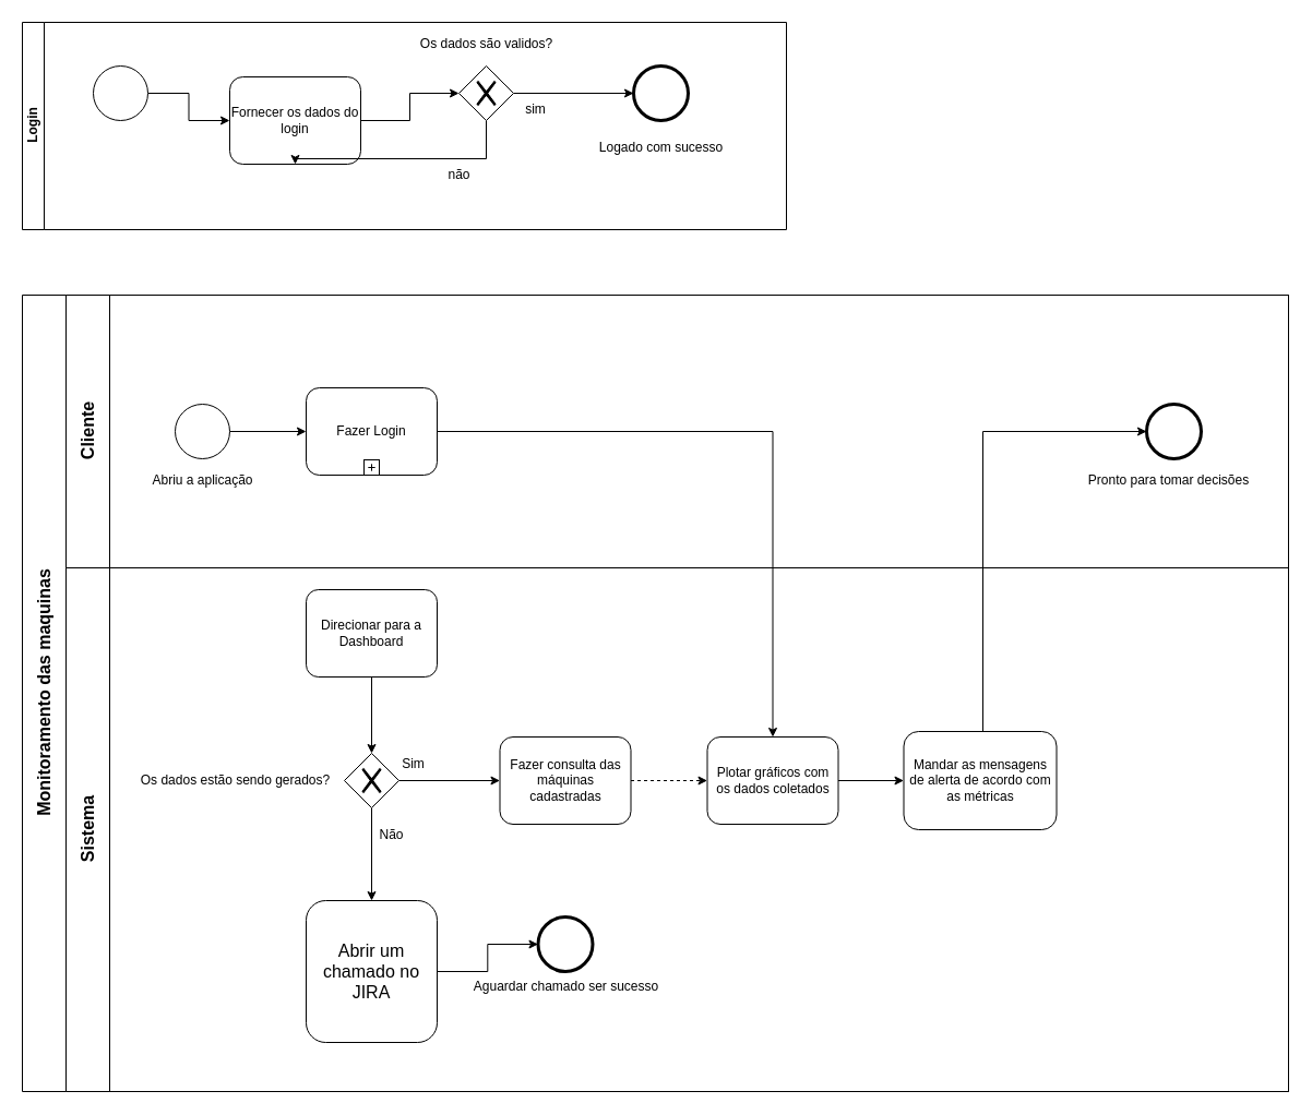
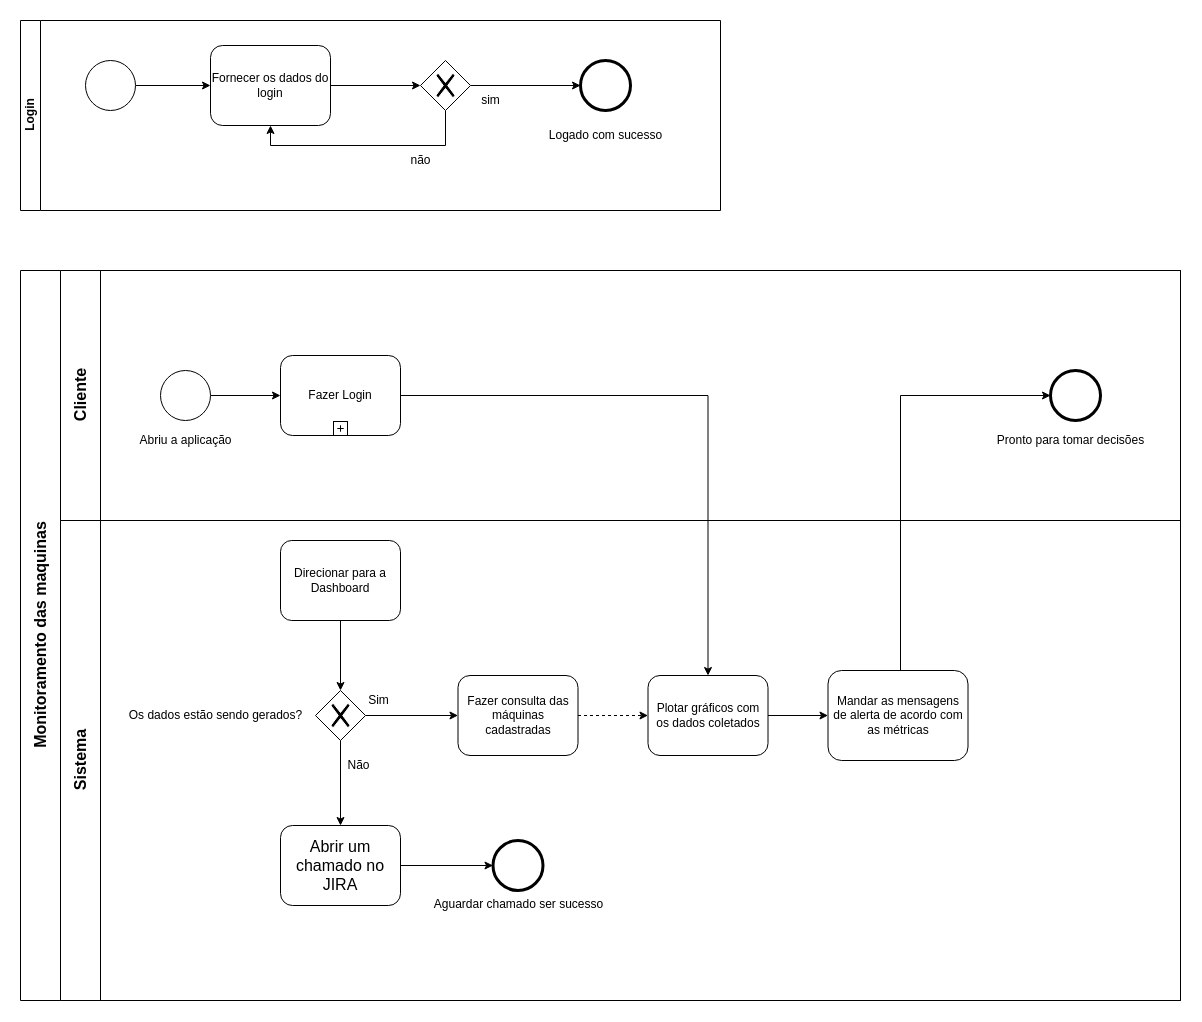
  <mxCell id="0" />
  <mxCell id="1" parent="0" />
  <mxCell id="2" value="&lt;font style=&quot;font-size: 16px&quot;&gt;Monitoramento das maquinas&lt;/font&gt;" style="swimlane;html=1;childLayout=stackLayout;resizeParent=1;resizeParentMax=0;horizontal=0;startSize=40;horizontalStack=0;" parent="1" vertex="1"><mxGeometry x="20" y="270" width="1160" height="730" as="geometry" /></mxCell>
  <mxCell id="3" value="&lt;font style=&quot;font-size: 16px&quot;&gt;Cliente&lt;/font&gt;" style="swimlane;html=1;startSize=40;horizontal=0;" parent="2" vertex="1"><mxGeometry x="40" width="1120" height="250" as="geometry" /></mxCell>
  <mxCell id="4" style="edgeStyle=orthogonalEdgeStyle;rounded=0;orthogonalLoop=1;jettySize=auto;html=1;entryX=0;entryY=0.5;entryDx=0;entryDy=0;" parent="3" source="5" target="6" edge="1"><mxGeometry relative="1" as="geometry"><mxPoint x="200" y="160" as="targetPoint" /></mxGeometry></mxCell>
  <mxCell id="5" value="" style="shape=mxgraph.bpmn.shape;html=1;verticalLabelPosition=bottom;labelBackgroundColor=#ffffff;verticalAlign=top;align=center;perimeter=ellipsePerimeter;outlineConnect=0;outline=standard;symbol=general;" parent="3" vertex="1"><mxGeometry x="100" y="100" width="50" height="50" as="geometry" /></mxCell>
  <mxCell id="6" value="Fazer Login" style="html=1;whiteSpace=wrap;rounded=1;dropTarget=0;" parent="3" vertex="1"><mxGeometry x="220" y="85" width="120" height="80" as="geometry" /></mxCell>
  <mxCell id="7" value="" style="html=1;shape=plus;outlineConnect=0;" parent="6" vertex="1"><mxGeometry x="0.5" y="1" width="14" height="14" relative="1" as="geometry"><mxPoint x="-7" y="-14" as="offset" /></mxGeometry></mxCell>
  <mxCell id="8" value="" style="shape=mxgraph.bpmn.shape;html=1;verticalLabelPosition=bottom;labelBackgroundColor=#ffffff;verticalAlign=top;align=center;perimeter=ellipsePerimeter;outlineConnect=0;outline=end;symbol=general;" parent="3" vertex="1"><mxGeometry x="990" y="100" width="50" height="50" as="geometry" /></mxCell>
  <mxCell id="9" value="Abriu a aplicação" style="text;html=1;align=center;verticalAlign=middle;resizable=0;points=[];autosize=1;" parent="3" vertex="1"><mxGeometry x="70" y="160" width="110" height="20" as="geometry" /></mxCell>
  <mxCell id="10" style="edgeStyle=orthogonalEdgeStyle;rounded=0;orthogonalLoop=1;jettySize=auto;html=1;entryX=0;entryY=0.5;entryDx=0;entryDy=0;" parent="2" source="15" target="8" edge="1"><mxGeometry relative="1" as="geometry"><Array as="points"><mxPoint x="880" y="125" /></Array></mxGeometry></mxCell>
  <mxCell id="11" value="&lt;font style=&quot;font-size: 16px&quot;&gt;Sistema&lt;/font&gt;" style="swimlane;html=1;startSize=40;horizontal=0;" parent="2" vertex="1"><mxGeometry x="40" y="250" width="1120" height="480" as="geometry" /></mxCell>
  <mxCell id="12" style="edgeStyle=orthogonalEdgeStyle;rounded=0;orthogonalLoop=1;jettySize=auto;html=1;dashed=1;" parent="11" source="17" target="21" edge="1"><mxGeometry relative="1" as="geometry" /></mxCell>
  <mxCell id="13" style="edgeStyle=orthogonalEdgeStyle;rounded=0;orthogonalLoop=1;jettySize=auto;html=1;entryX=0;entryY=0.5;entryDx=0;entryDy=0;" parent="11" source="19" target="17" edge="1"><mxGeometry relative="1" as="geometry" /></mxCell>
  <mxCell id="14" value="Sim" style="text;html=1;align=center;verticalAlign=middle;resizable=0;points=[];autosize=1;" parent="11" vertex="1"><mxGeometry x="297.5" y="170" width="40" height="20" as="geometry" /></mxCell>
  <mxCell id="15" value="Mandar as mensagens de alerta de acordo com as métricas" style="shape=ext;rounded=1;html=1;whiteSpace=wrap;" parent="11" vertex="1"><mxGeometry x="767.5" y="150" width="140" height="90" as="geometry" /></mxCell>
  <mxCell id="16" value="Os dados estão sendo gerados?" style="text;html=1;align=center;verticalAlign=middle;resizable=0;points=[];autosize=1;" parent="11" vertex="1"><mxGeometry x="55" y="185" width="200" height="20" as="geometry" /></mxCell>
  <mxCell id="17" value="Fazer consulta das máquinas cadastradas" style="shape=ext;rounded=1;html=1;whiteSpace=wrap;" parent="11" vertex="1"><mxGeometry x="397.5" y="155" width="120" height="80" as="geometry" /></mxCell>
  <mxCell id="18" style="edgeStyle=orthogonalEdgeStyle;rounded=0;orthogonalLoop=1;jettySize=auto;html=1;entryX=0.5;entryY=0;entryDx=0;entryDy=0;fontSize=16;" parent="11" source="19" target="24" edge="1"><mxGeometry relative="1" as="geometry" /></mxCell>
  <mxCell id="19" value="" style="shape=mxgraph.bpmn.shape;html=1;verticalLabelPosition=bottom;labelBackgroundColor=#ffffff;verticalAlign=top;align=center;perimeter=rhombusPerimeter;background=gateway;outlineConnect=0;outline=none;symbol=exclusiveGw;" parent="11" vertex="1"><mxGeometry x="255" y="170" width="50" height="50" as="geometry" /></mxCell>
  <mxCell id="20" style="edgeStyle=orthogonalEdgeStyle;rounded=0;orthogonalLoop=1;jettySize=auto;html=1;entryX=0;entryY=0.5;entryDx=0;entryDy=0;" parent="11" source="21" target="15" edge="1"><mxGeometry relative="1" as="geometry" /></mxCell>
  <mxCell id="21" value="Plotar gráficos com os dados coletados" style="shape=ext;rounded=1;html=1;whiteSpace=wrap;" parent="11" vertex="1"><mxGeometry x="587.5" y="155" width="120" height="80" as="geometry" /></mxCell>
  <mxCell id="22" value="Não" style="text;html=1;align=center;verticalAlign=middle;resizable=0;points=[];autosize=1;" parent="11" vertex="1"><mxGeometry x="277.5" y="235" width="40" height="20" as="geometry" /></mxCell>
  <mxCell id="23" style="edgeStyle=orthogonalEdgeStyle;rounded=0;orthogonalLoop=1;jettySize=auto;html=1;entryX=0;entryY=0.5;entryDx=0;entryDy=0;fontSize=16;" parent="11" source="24" target="25" edge="1"><mxGeometry relative="1" as="geometry" /></mxCell>
- <mxCell id="24" value="Abrir um chamado no JIRA" style="shape=ext;rounded=1;html=1;whiteSpace=wrap;fontSize=16;" parent="11" vertex="1"><mxGeometry x="220" y="305" width="120" height="130" as="geometry" /></mxCell>
+ <mxCell id="24" value="Abrir um chamado no JIRA" style="shape=ext;rounded=1;html=1;whiteSpace=wrap;fontSize=16;" parent="11" vertex="1"><mxGeometry x="220" y="305" width="120" height="80" as="geometry" /></mxCell>
  <mxCell id="25" value="Aguardar chamado ser sucesso" style="shape=mxgraph.bpmn.shape;html=1;verticalLabelPosition=bottom;labelBackgroundColor=#ffffff;verticalAlign=top;align=center;perimeter=ellipsePerimeter;outlineConnect=0;outline=end;symbol=general;" parent="11" vertex="1"><mxGeometry x="432.5" y="320" width="50" height="50" as="geometry" /></mxCell>
  <mxCell id="26" style="edgeStyle=orthogonalEdgeStyle;rounded=0;orthogonalLoop=1;jettySize=auto;html=1;entryX=0.5;entryY=0;entryDx=0;entryDy=0;" edge="1" parent="11" source="27" target="19"><mxGeometry relative="1" as="geometry" /></mxCell>
  <mxCell id="27" value="Direcionar para a Dashboard" style="shape=ext;rounded=1;html=1;whiteSpace=wrap;arcSize=14;" parent="11" vertex="1"><mxGeometry x="220" y="20" width="120" height="80" as="geometry" /></mxCell>
  <mxCell id="28" style="edgeStyle=orthogonalEdgeStyle;rounded=0;orthogonalLoop=1;jettySize=auto;html=1;" edge="1" parent="2" source="6" target="21"><mxGeometry relative="1" as="geometry" /></mxCell>
  <mxCell id="29" value="Pronto para tomar decisões" style="text;html=1;align=center;verticalAlign=middle;resizable=0;points=[];autosize=1;" parent="1" vertex="1"><mxGeometry x="985" y="430" width="170" height="20" as="geometry" /></mxCell>
  <mxCell id="30" value="Login" style="swimlane;html=1;horizontal=0;startSize=20;" parent="1" vertex="1"><mxGeometry x="20" y="20" width="700" height="190" as="geometry" /></mxCell>
  <mxCell id="31" style="edgeStyle=orthogonalEdgeStyle;rounded=0;orthogonalLoop=1;jettySize=auto;html=1;" parent="30" source="32" target="34" edge="1"><mxGeometry relative="1" as="geometry" /></mxCell>
  <mxCell id="32" value="" style="shape=mxgraph.bpmn.shape;html=1;verticalLabelPosition=bottom;labelBackgroundColor=#ffffff;verticalAlign=top;align=center;perimeter=ellipsePerimeter;outlineConnect=0;outline=standard;symbol=general;" parent="30" vertex="1"><mxGeometry x="65" y="40" width="50" height="50" as="geometry" /></mxCell>
  <mxCell id="33" style="edgeStyle=orthogonalEdgeStyle;rounded=0;orthogonalLoop=1;jettySize=auto;html=1;" parent="30" source="34" target="37" edge="1"><mxGeometry relative="1" as="geometry" /></mxCell>
- <mxCell id="34" value="Fornecer os dados do login" style="shape=ext;rounded=1;html=1;whiteSpace=wrap;" parent="30" vertex="1"><mxGeometry x="190" y="50" width="120" height="80" as="geometry" /></mxCell>
+ <mxCell id="34" value="Fornecer os dados do login" style="shape=ext;rounded=1;html=1;whiteSpace=wrap;" parent="30" vertex="1"><mxGeometry x="190" y="25" width="120" height="80" as="geometry" /></mxCell>
  <mxCell id="35" style="edgeStyle=orthogonalEdgeStyle;rounded=0;orthogonalLoop=1;jettySize=auto;html=1;entryX=0.5;entryY=1;entryDx=0;entryDy=0;" parent="30" source="37" target="34" edge="1"><mxGeometry relative="1" as="geometry"><Array as="points"><mxPoint x="425" y="125" /><mxPoint x="250" y="125" /></Array></mxGeometry></mxCell>
  <mxCell id="36" style="edgeStyle=orthogonalEdgeStyle;rounded=0;orthogonalLoop=1;jettySize=auto;html=1;entryX=0;entryY=0.5;entryDx=0;entryDy=0;" parent="30" source="37" target="40" edge="1"><mxGeometry relative="1" as="geometry" /></mxCell>
  <mxCell id="37" value="" style="shape=mxgraph.bpmn.shape;html=1;verticalLabelPosition=bottom;labelBackgroundColor=#ffffff;verticalAlign=top;align=center;perimeter=rhombusPerimeter;background=gateway;outlineConnect=0;outline=none;symbol=exclusiveGw;" parent="30" vertex="1"><mxGeometry x="400" y="40" width="50" height="50" as="geometry" /></mxCell>
- <mxCell id="38" value="Os dados são validos?" style="text;html=1;align=center;verticalAlign=middle;resizable=0;points=[];autosize=1;" parent="30" vertex="1"><mxGeometry x="355" y="10" width="140" height="20" as="geometry" /></mxCell>
  <mxCell id="39" value="não" style="text;html=1;align=center;verticalAlign=middle;resizable=0;points=[];autosize=1;" parent="30" vertex="1"><mxGeometry x="380" y="130" width="40" height="20" as="geometry" /></mxCell>
  <mxCell id="40" value="" style="shape=mxgraph.bpmn.shape;html=1;verticalLabelPosition=bottom;labelBackgroundColor=#ffffff;verticalAlign=top;align=center;perimeter=ellipsePerimeter;outlineConnect=0;outline=end;symbol=general;" parent="30" vertex="1"><mxGeometry x="560" y="40" width="50" height="50" as="geometry" /></mxCell>
  <mxCell id="41" value="Logado com sucesso" style="text;html=1;align=center;verticalAlign=middle;resizable=0;points=[];autosize=1;" parent="30" vertex="1"><mxGeometry x="515" y="105" width="140" height="20" as="geometry" /></mxCell>
  <mxCell id="42" value="sim" style="text;html=1;align=center;verticalAlign=middle;resizable=0;points=[];autosize=1;" parent="30" vertex="1"><mxGeometry x="450" y="70" width="40" height="20" as="geometry" /></mxCell>
